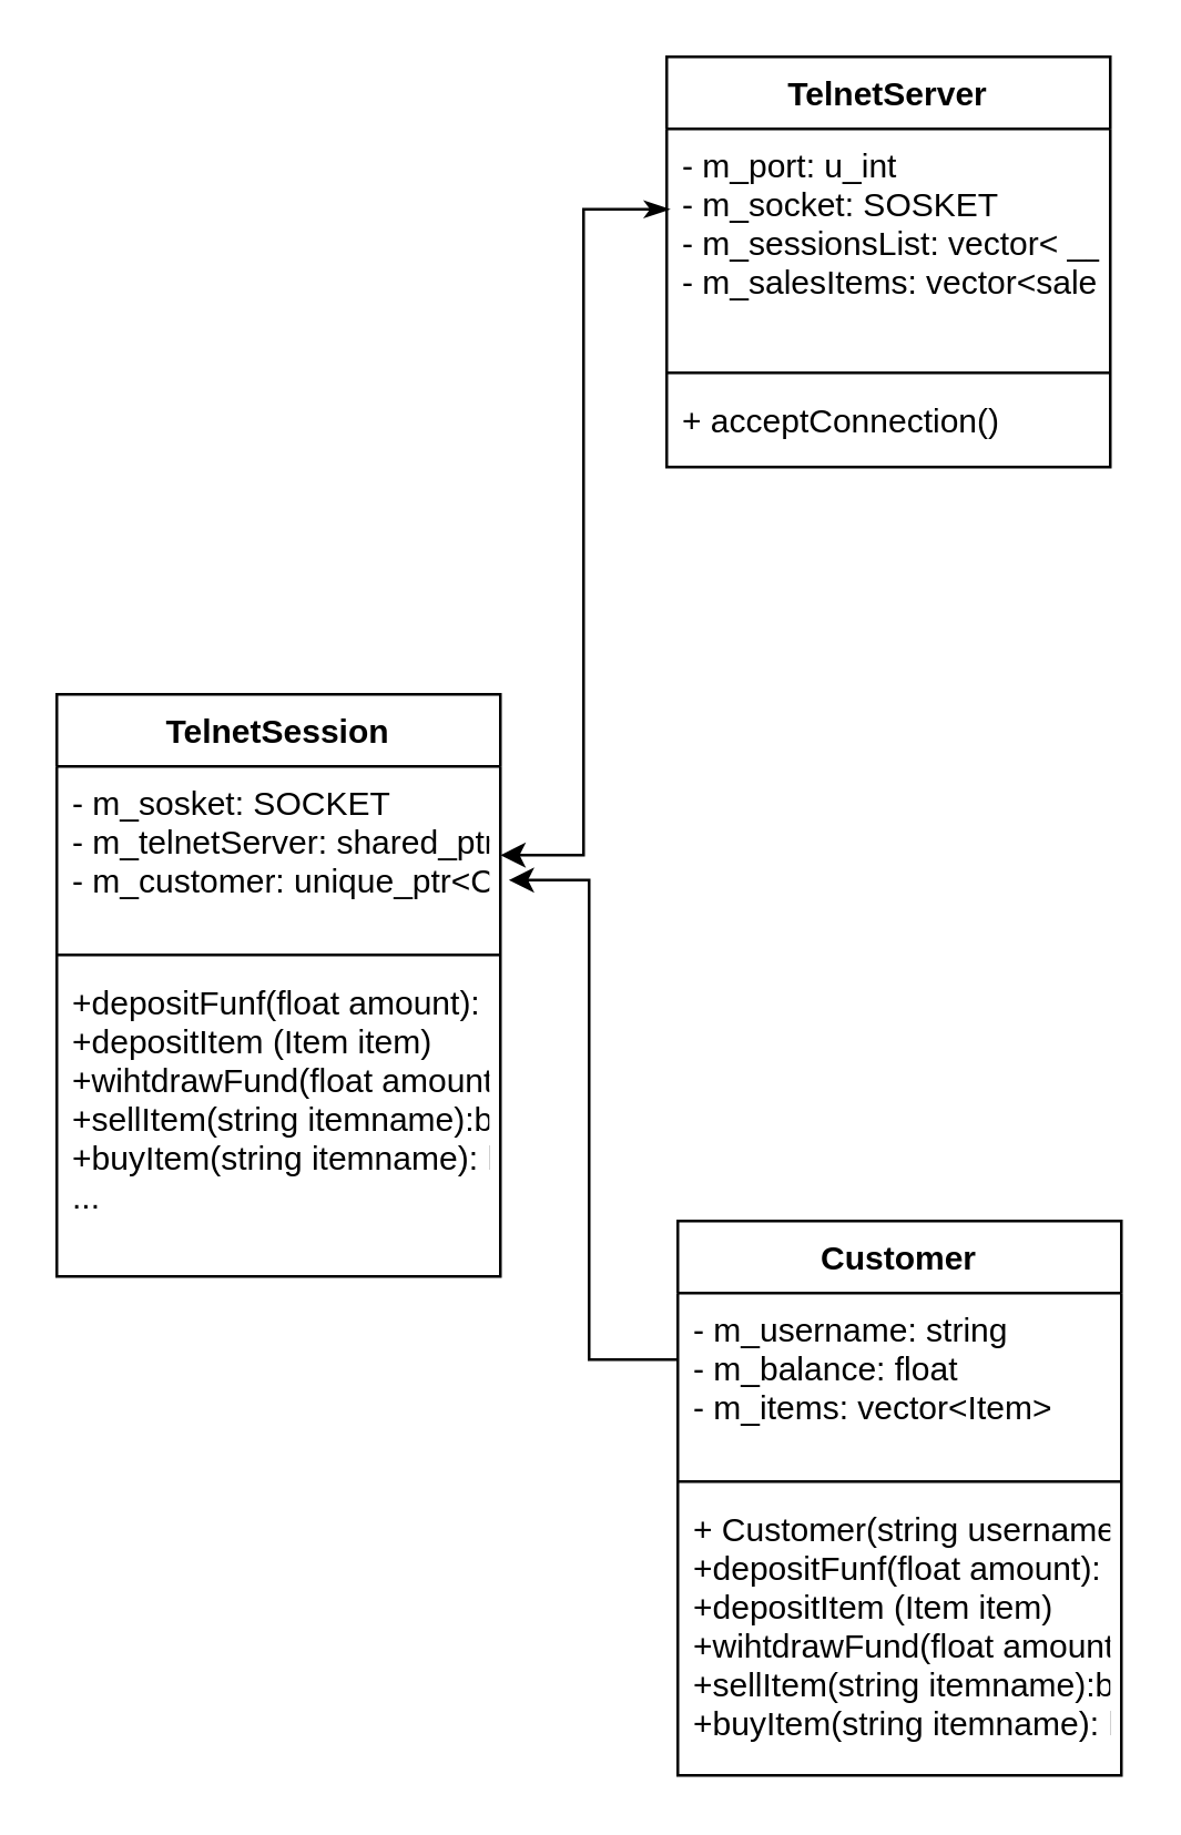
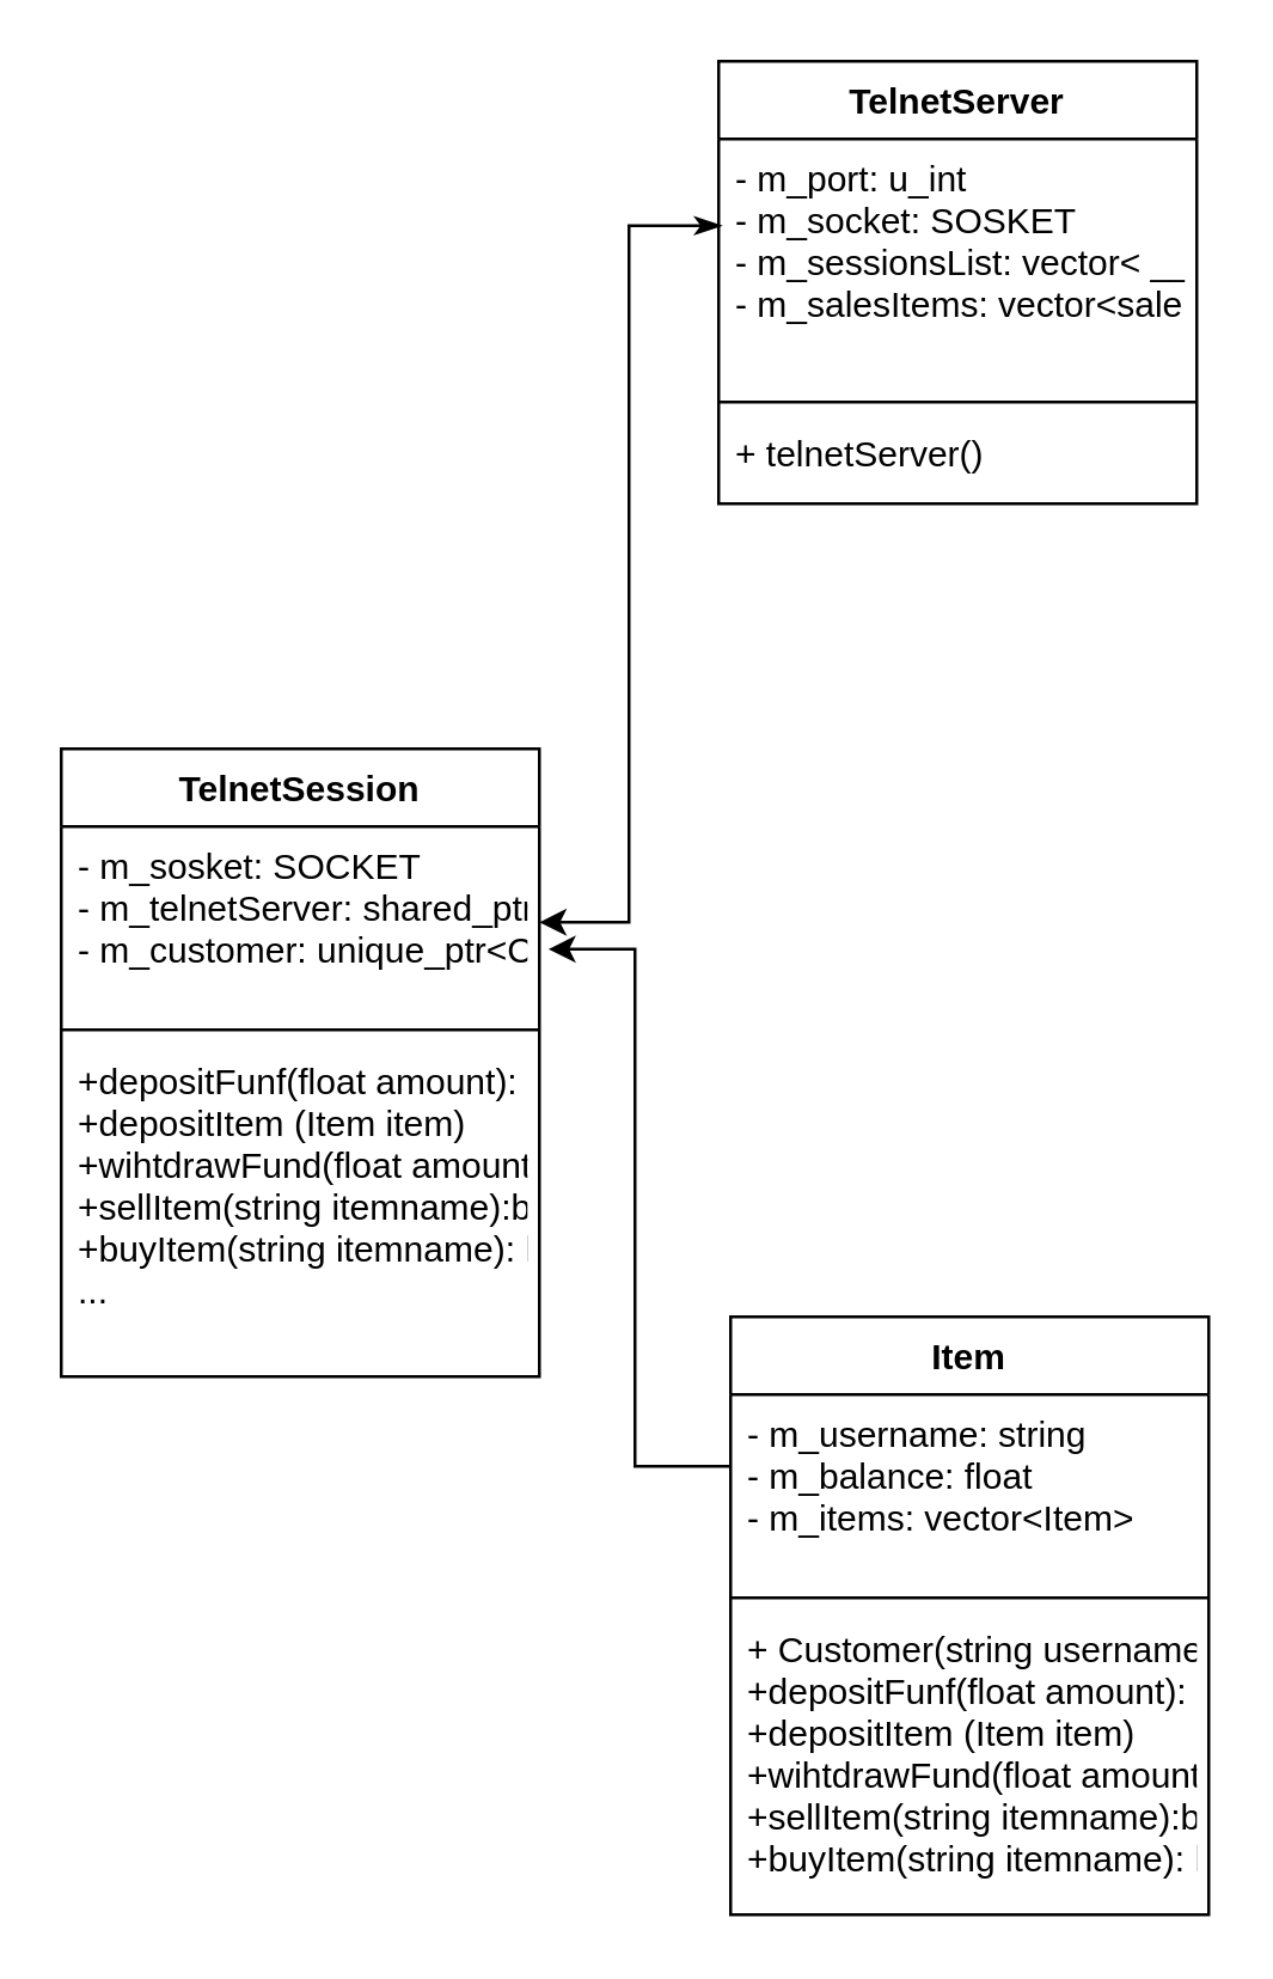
  <mxCell id="0" />
  <mxCell id="1" parent="0" />
  <mxCell id="2" value="TelnetSession" style="swimlane;fontStyle=1;align=center;verticalAlign=top;childLayout=stackLayout;horizontal=1;startSize=26;horizontalStack=0;resizeParent=1;resizeParentMax=0;resizeLast=0;collapsible=1;marginBottom=0;" vertex="1" parent="1"><mxGeometry x="20" y="250" width="160" height="210" as="geometry" /></mxCell>
  <mxCell id="3" value="- m_sosket: SOCKET&#10;- m_telnetServer: shared_ptr &lt;TelnetServer&gt;&#10;- m_customer: unique_ptr&lt;Customer&gt;&#10;" style="text;strokeColor=none;fillColor=none;align=left;verticalAlign=top;spacingLeft=4;spacingRight=4;overflow=hidden;rotatable=0;points=[[0,0.5],[1,0.5]];portConstraint=eastwest;" vertex="1" parent="2"><mxGeometry y="26" width="160" height="64" as="geometry" /></mxCell>
  <mxCell id="4" value="" style="line;strokeWidth=1;fillColor=none;align=left;verticalAlign=middle;spacingTop=-1;spacingLeft=3;spacingRight=3;rotatable=0;labelPosition=right;points=[];portConstraint=eastwest;strokeColor=inherit;" vertex="1" parent="2"><mxGeometry y="90" width="160" height="8" as="geometry" /></mxCell>
  <mxCell id="5" value="+depositFunf(float amount): bool&#10;+depositItem (Item item)&#10;+wihtdrawFund(float amount): bool&#10;+sellItem(string itemname):bool&#10;+buyItem(string itemname): bool&#10;..." style="text;strokeColor=none;fillColor=none;align=left;verticalAlign=top;spacingLeft=4;spacingRight=4;overflow=hidden;rotatable=0;points=[[0,0.5],[1,0.5]];portConstraint=eastwest;" vertex="1" parent="2"><mxGeometry y="98" width="160" height="112" as="geometry" /></mxCell>
- <mxCell id="6" value="Customer" style="swimlane;fontStyle=1;align=center;verticalAlign=top;childLayout=stackLayout;horizontal=1;startSize=26;horizontalStack=0;resizeParent=1;resizeParentMax=0;resizeLast=0;collapsible=1;marginBottom=0;" vertex="1" parent="1"><mxGeometry x="244" y="440" width="160" height="200" as="geometry" /></mxCell>
+ <mxCell id="6" value="Item" style="swimlane;fontStyle=1;align=center;verticalAlign=top;childLayout=stackLayout;horizontal=1;startSize=26;horizontalStack=0;resizeParent=1;resizeParentMax=0;resizeLast=0;collapsible=1;marginBottom=0;" vertex="1" parent="1"><mxGeometry x="244" y="440" width="160" height="200" as="geometry" /></mxCell>
  <mxCell id="7" value="- m_username: string&#10;- m_balance: float&#10;- m_items: vector&lt;Item&gt;" style="text;strokeColor=none;fillColor=none;align=left;verticalAlign=top;spacingLeft=4;spacingRight=4;overflow=hidden;rotatable=0;points=[[0,0.5],[1,0.5]];portConstraint=eastwest;" vertex="1" parent="6"><mxGeometry y="26" width="160" height="64" as="geometry" /></mxCell>
  <mxCell id="8" value="" style="line;strokeWidth=1;fillColor=none;align=left;verticalAlign=middle;spacingTop=-1;spacingLeft=3;spacingRight=3;rotatable=0;labelPosition=right;points=[];portConstraint=eastwest;strokeColor=inherit;" vertex="1" parent="6"><mxGeometry y="90" width="160" height="8" as="geometry" /></mxCell>
  <mxCell id="9" value="+ Customer(string username): Customer&#10;+depositFunf(float amount): bool&#10;+depositItem (Item item)&#10;+wihtdrawFund(float amount): bool&#10;+sellItem(string itemname):bool&#10;+buyItem(string itemname): bool&#10;" style="text;strokeColor=none;fillColor=none;align=left;verticalAlign=top;spacingLeft=4;spacingRight=4;overflow=hidden;rotatable=0;points=[[0,0.5],[1,0.5]];portConstraint=eastwest;" vertex="1" parent="6"><mxGeometry y="98" width="160" height="102" as="geometry" /></mxCell>
  <mxCell id="10" style="edgeStyle=orthogonalEdgeStyle;rounded=0;orthogonalLoop=1;jettySize=auto;html=1;exitX=0;exitY=0.25;exitDx=0;exitDy=0;entryX=1.019;entryY=0.641;entryDx=0;entryDy=0;entryPerimeter=0;" edge="1" parent="1" source="6" target="3"><mxGeometry relative="1" as="geometry" /></mxCell>
  <mxCell id="11" value="TelnetServer" style="swimlane;fontStyle=1;align=center;verticalAlign=top;childLayout=stackLayout;horizontal=1;startSize=26;horizontalStack=0;resizeParent=1;resizeParentMax=0;resizeLast=0;collapsible=1;marginBottom=0;" vertex="1" parent="1"><mxGeometry x="240" y="20" width="160" height="148" as="geometry" /></mxCell>
  <mxCell id="12" value="- m_port: u_int&#10;- m_socket: SOSKET&#10;- m_sessionsList: vector&lt; __TelnetSession&gt;&#10;- m_salesItems: vector&lt;saleItem&gt;" style="text;strokeColor=none;fillColor=none;align=left;verticalAlign=top;spacingLeft=4;spacingRight=4;overflow=hidden;rotatable=0;points=[[0,0.5],[1,0.5]];portConstraint=eastwest;" vertex="1" parent="11"><mxGeometry y="26" width="160" height="84" as="geometry" /></mxCell>
  <mxCell id="13" value="" style="line;strokeWidth=1;fillColor=none;align=left;verticalAlign=middle;spacingTop=-1;spacingLeft=3;spacingRight=3;rotatable=0;labelPosition=right;points=[];portConstraint=eastwest;strokeColor=inherit;" vertex="1" parent="11"><mxGeometry y="110" width="160" height="8" as="geometry" /></mxCell>
- <mxCell id="14" value="+ acceptConnection()" style="text;strokeColor=none;fillColor=none;align=left;verticalAlign=top;spacingLeft=4;spacingRight=4;overflow=hidden;rotatable=0;points=[[0,0.5],[1,0.5]];portConstraint=eastwest;" vertex="1" parent="11"><mxGeometry y="118" width="160" height="30" as="geometry" /></mxCell>
+ <mxCell id="14" value="+ telnetServer()" style="text;strokeColor=none;fillColor=none;align=left;verticalAlign=top;spacingLeft=4;spacingRight=4;overflow=hidden;rotatable=0;points=[[0,0.5],[1,0.5]];portConstraint=eastwest;" vertex="1" parent="11"><mxGeometry y="118" width="160" height="30" as="geometry" /></mxCell>
  <mxCell id="15" style="edgeStyle=orthogonalEdgeStyle;rounded=0;orthogonalLoop=1;jettySize=auto;html=1;exitX=0.006;exitY=0.345;exitDx=0;exitDy=0;entryX=1;entryY=0.5;entryDx=0;entryDy=0;startArrow=classicThin;startFill=1;exitPerimeter=0;" edge="1" parent="1" source="12" target="3"><mxGeometry relative="1" as="geometry" /></mxCell>
